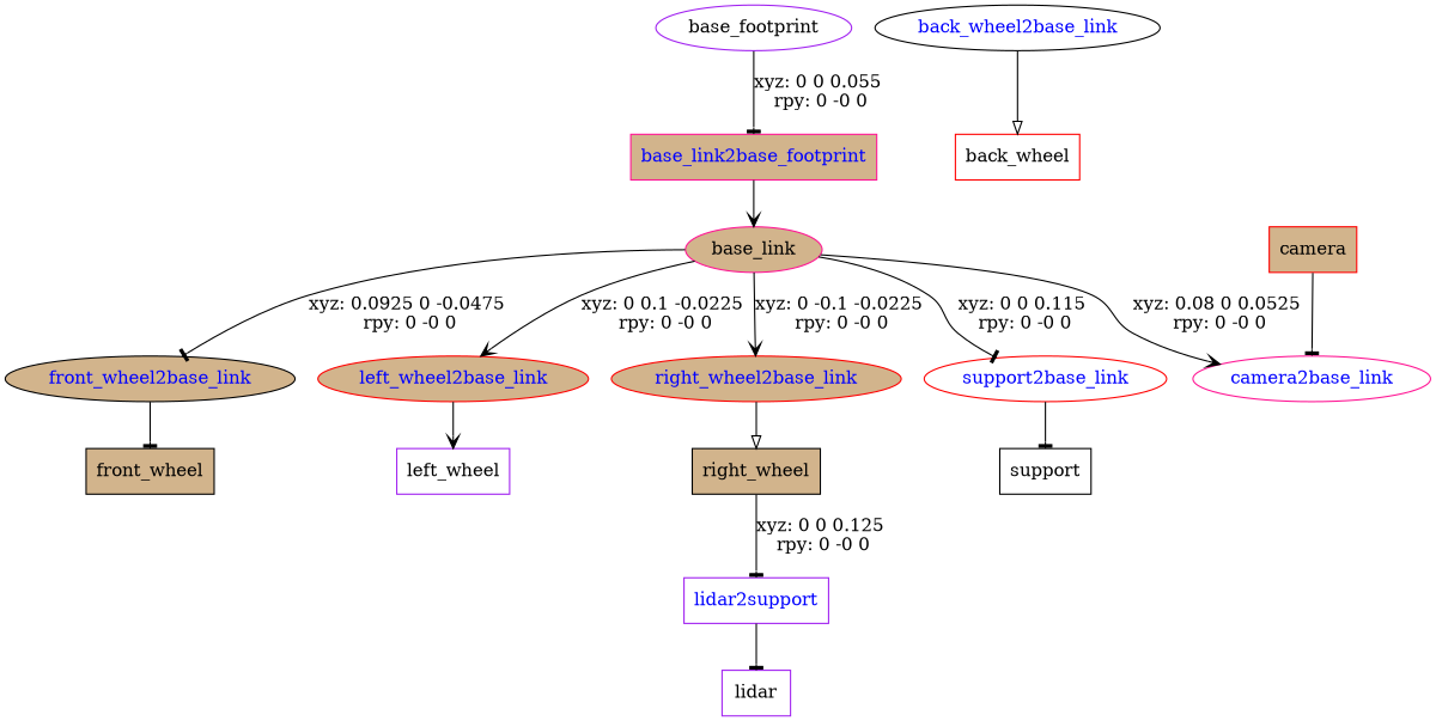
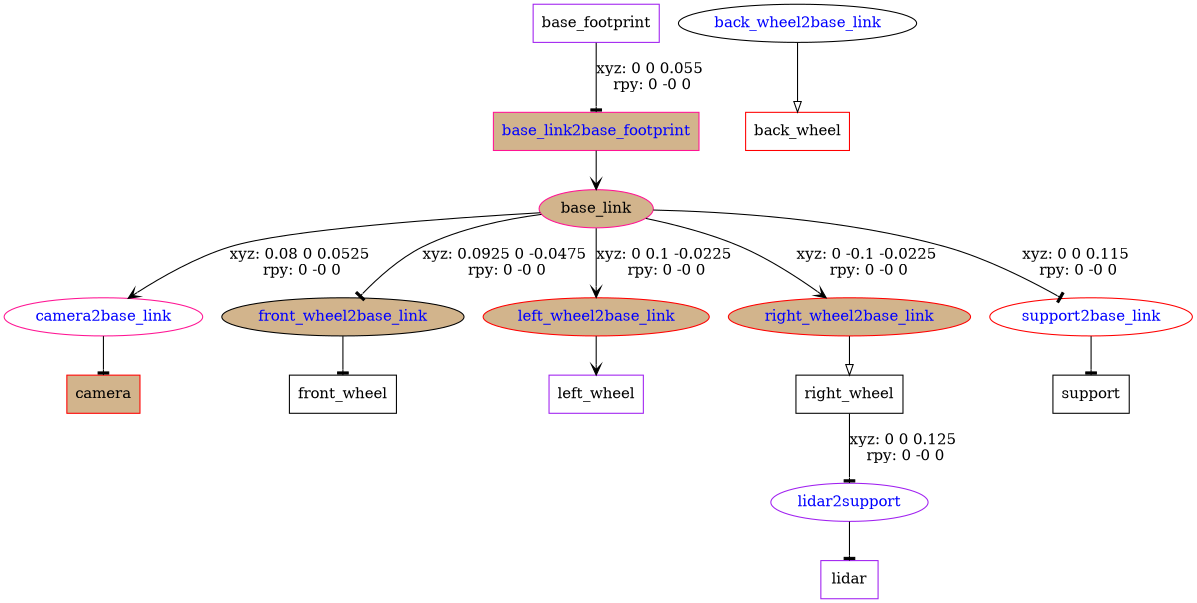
  digraph {
    node [color=black fillcolor=white shape=box style=filled]
    edge [arrowhead=tee]
-   n1 [color=purple label=base_footprint shape=ellipse]
+   n1 [color=purple label=base_footprint]
    base_link2base_footprint [color=deeppink fillcolor=tan fontcolor=blue]
    n3 [color=deeppink fillcolor=tan label=base_link shape=ellipse]
    camera2base_link [color=deeppink fontcolor=blue shape=ellipse]
    front_wheel2base_link [fillcolor=tan fontcolor=blue shape=ellipse]
    left_wheel2base_link [color=red fillcolor=tan fontcolor=blue shape=ellipse]
    right_wheel2base_link [color=red fillcolor=tan fontcolor=blue shape=ellipse]
    support2base_link [color=red fontcolor=blue shape=ellipse]
    back_wheel2base_link [fontcolor=blue shape=ellipse]
    n10 [color=red label=back_wheel]
    n11 [color=red fillcolor=tan label=camera]
-   n12 [fillcolor=tan label=front_wheel]
+   n12 [label=front_wheel]
    n13 [color=purple label=left_wheel]
-   n14 [fillcolor=tan label=right_wheel]
+   n14 [label=right_wheel]
    n15 [label=support]
-   lidar2support [color=purple fontcolor=blue]
+   lidar2support [color=purple fontcolor=blue shape=ellipse]
    n17 [color=purple label=lidar]
    n1 -> base_link2base_footprint [label="xyz: 0 0 0.055 \nrpy: 0 -0 0"]
    base_link2base_footprint -> n3 [arrowhead=vee]
    n3 -> camera2base_link [arrowhead=vee label="xyz: 0.08 0 0.0525 \nrpy: 0 -0 0"]
    n3 -> front_wheel2base_link [label="xyz: 0.0925 0 -0.0475 \nrpy: 0 -0 0"]
    n3 -> left_wheel2base_link [arrowhead=vee label="xyz: 0 0.1 -0.0225 \nrpy: 0 -0 0"]
    n3 -> right_wheel2base_link [arrowhead=vee label="xyz: 0 -0.1 -0.0225 \nrpy: 0 -0 0"]
    n3 -> support2base_link [label="xyz: 0 0 0.115 \nrpy: 0 -0 0"]
-   n11 -> camera2base_link
+   camera2base_link -> n11
    front_wheel2base_link -> n12
    left_wheel2base_link -> n13 [arrowhead=vee]
    right_wheel2base_link -> n14 [arrowhead=onormal]
    support2base_link -> n15
    back_wheel2base_link -> n10 [arrowhead=onormal]
    n14 -> lidar2support [label="xyz: 0 0 0.125 \nrpy: 0 -0 0"]
    lidar2support -> n17
  }
